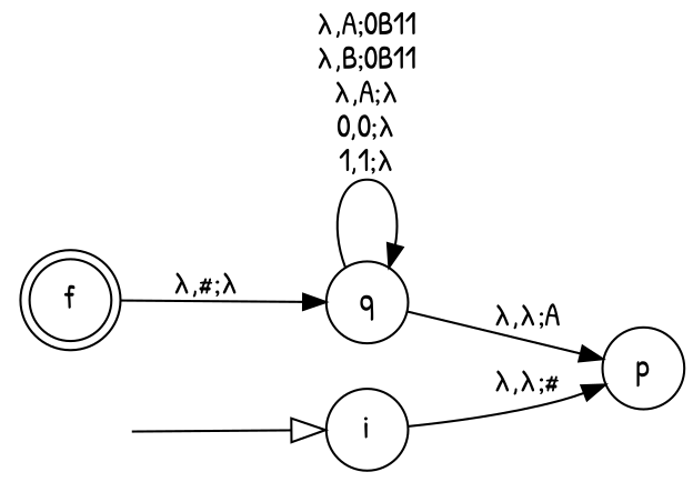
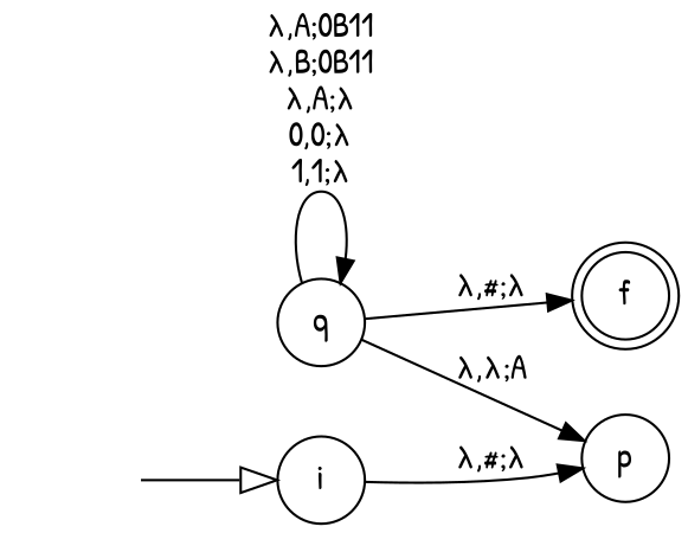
  digraph {
    fontname="Patrick Hand"
    rankdir=LR
    node [fontname="Patrick Hand" shape=circle]
    edge [fontname="Patrick Hand"]
    i
    p
    q
    f [peripheries=2]
    "" [shape=none]
-   i -> p [label="λ,λ;#"]
+   i -> p [label="λ,#;λ"]
    q -> p [label="λ,λ;A"]
    q -> q [style=invis]
    q -> q [label="λ,A;0B11\nλ,B;0B11\nλ,A;λ\n0,0;λ\n1,1;λ\n"]
-   f -> q [label="λ,#;λ"]
+   q -> f [label="λ,#;λ"]
    "" -> i [arrowhead=empty arrowsize=1.5]
  }
